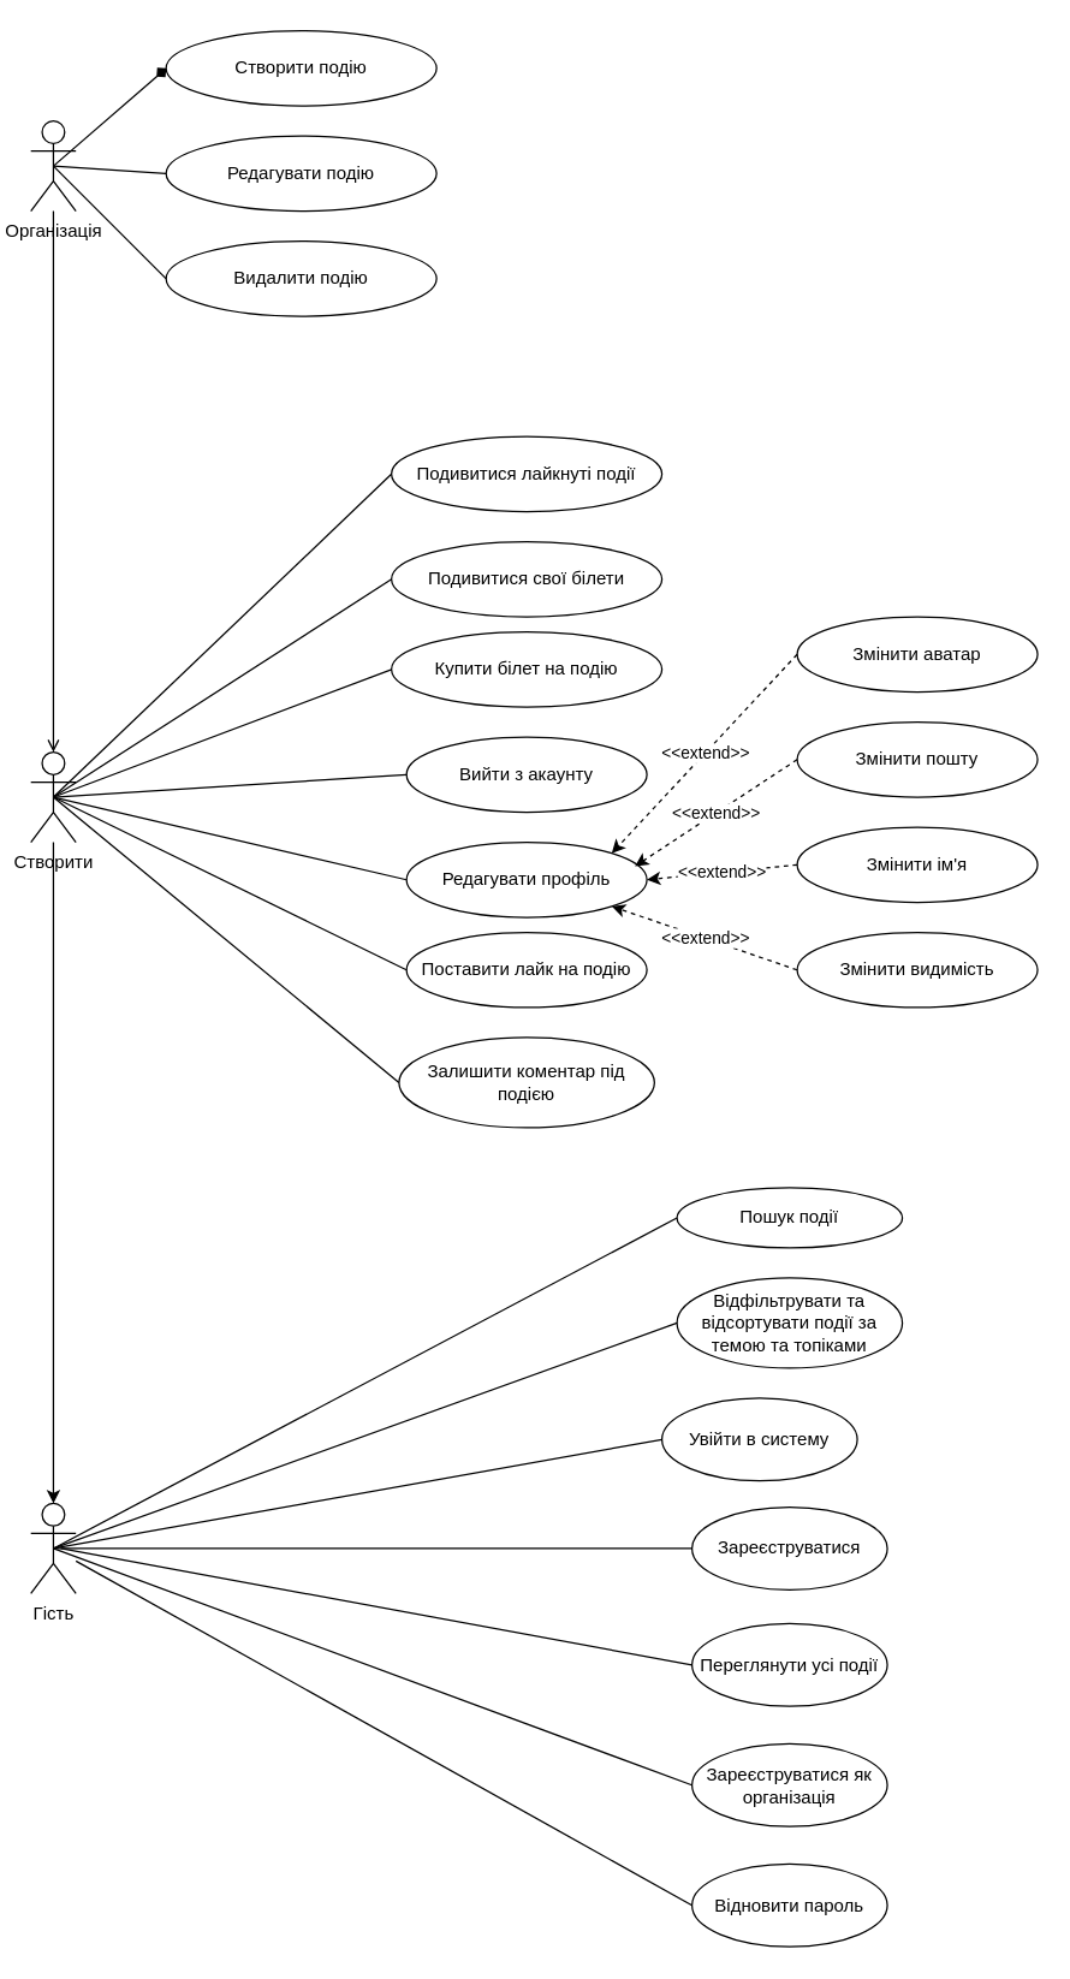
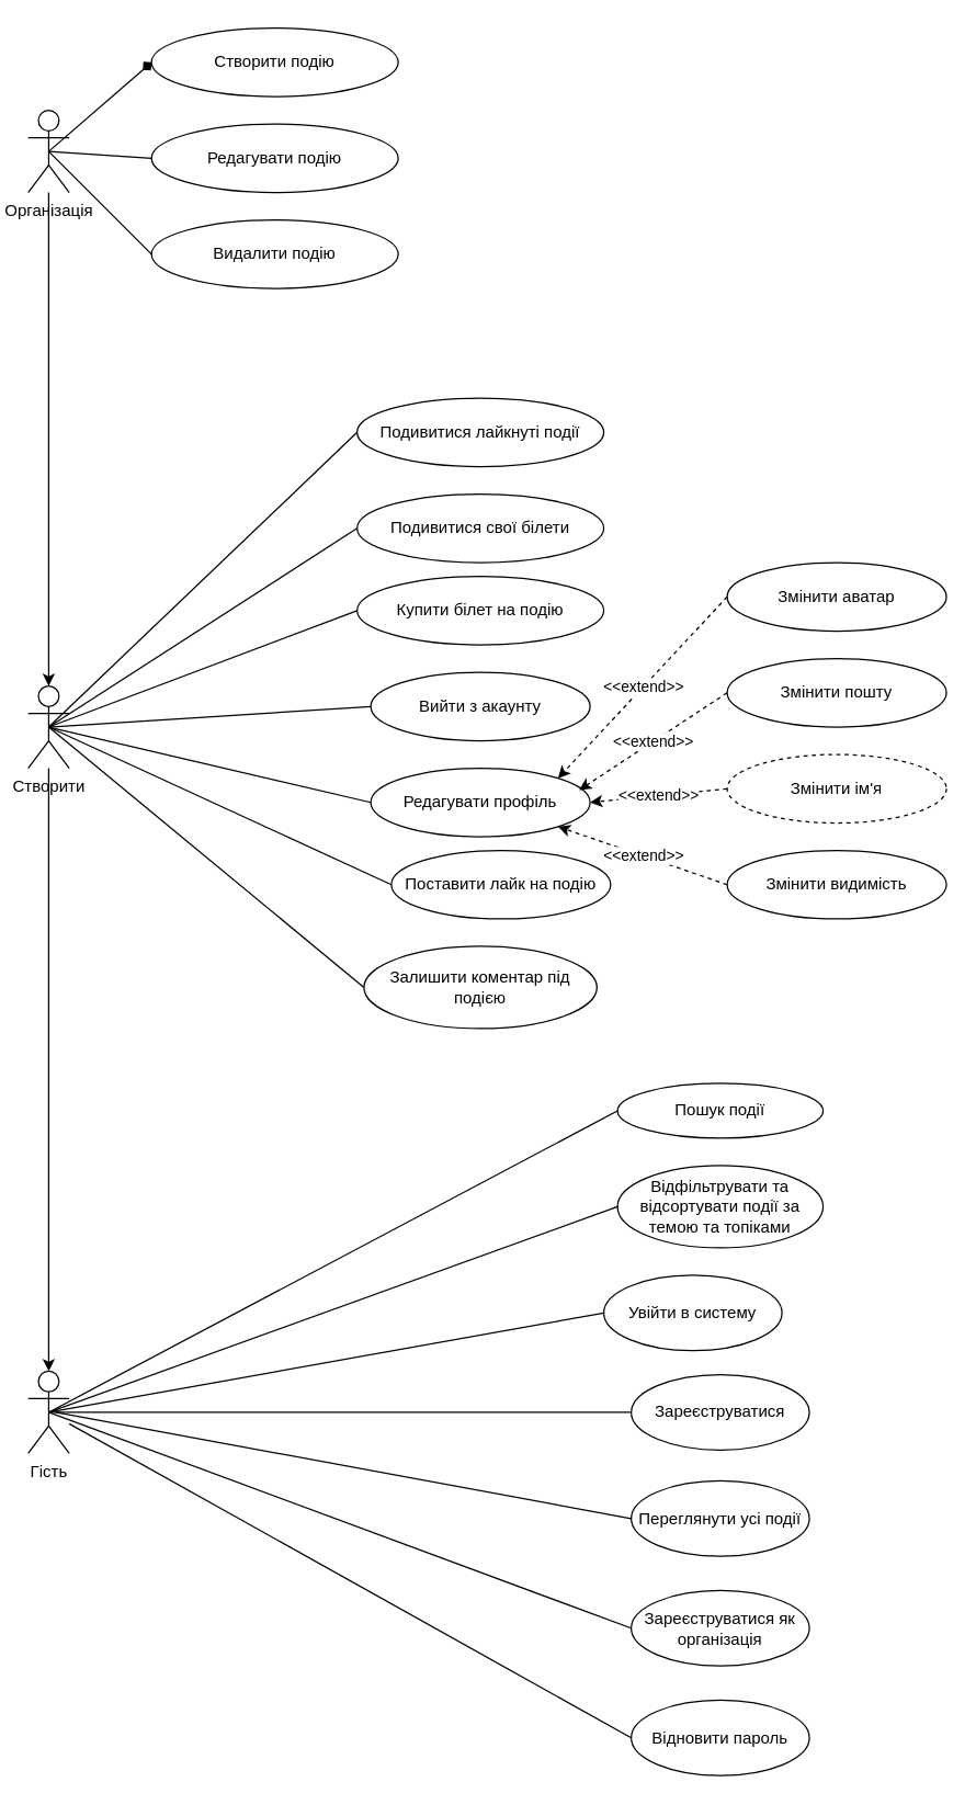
  <mxCell id="0" />
  <mxCell id="1" parent="0" />
  <mxCell id="2" value="Гість" style="shape=umlActor;verticalLabelPosition=bottom;verticalAlign=top;html=1;outlineConnect=0;" vertex="1" parent="1"><mxGeometry x="20" y="1000" width="30" height="60" as="geometry" /></mxCell>
  <mxCell id="3" value="Створити" style="shape=umlActor;verticalLabelPosition=bottom;verticalAlign=top;html=1;outlineConnect=0;" vertex="1" parent="1"><mxGeometry x="20" y="500" width="30" height="60" as="geometry" /></mxCell>
  <mxCell id="4" style="edgeStyle=orthogonalEdgeStyle;rounded=0;orthogonalLoop=1;jettySize=auto;html=1;entryX=0.5;entryY=0;entryDx=0;entryDy=0;entryPerimeter=0;" edge="1" parent="1" source="3" target="2"><mxGeometry relative="1" as="geometry" /></mxCell>
  <mxCell id="5" value="Увійти в систему" style="ellipse;whiteSpace=wrap;html=1;" vertex="1" parent="1"><mxGeometry x="440" y="930" width="130" height="55" as="geometry" /></mxCell>
  <mxCell id="6" value="Відновити пароль" style="ellipse;whiteSpace=wrap;html=1;" vertex="1" parent="1"><mxGeometry x="460" y="1240" width="130" height="55" as="geometry" /></mxCell>
  <mxCell id="7" value="Зареєструватися" style="ellipse;whiteSpace=wrap;html=1;" vertex="1" parent="1"><mxGeometry x="460" y="1002.5" width="130" height="55" as="geometry" /></mxCell>
  <mxCell id="8" value="Зареєструватися як організація" style="ellipse;whiteSpace=wrap;html=1;" vertex="1" parent="1"><mxGeometry x="460" y="1160" width="130" height="55" as="geometry" /></mxCell>
  <mxCell id="9" value="Переглянути усі події" style="ellipse;whiteSpace=wrap;html=1;" vertex="1" parent="1"><mxGeometry x="460" y="1080" width="130" height="55" as="geometry" /></mxCell>
  <mxCell id="10" value="Відфільтрувати та відсортувати події за темою та топіками" style="ellipse;whiteSpace=wrap;html=1;" vertex="1" parent="1"><mxGeometry x="450" y="850" width="150" height="60" as="geometry" /></mxCell>
  <mxCell id="11" value="Пошук події" style="ellipse;whiteSpace=wrap;html=1;" vertex="1" parent="1"><mxGeometry x="450" y="790" width="150" height="40" as="geometry" /></mxCell>
  <mxCell id="12" value="Організація" style="shape=umlActor;verticalLabelPosition=bottom;verticalAlign=top;html=1;outlineConnect=0;" vertex="1" parent="1"><mxGeometry x="20" y="80" width="30" height="60" as="geometry" /></mxCell>
- <mxCell id="13" style="edgeStyle=orthogonalEdgeStyle;rounded=0;orthogonalLoop=1;jettySize=auto;html=1;entryX=0.5;entryY=0;entryDx=0;entryDy=0;entryPerimeter=0;endArrow=open;" edge="1" parent="1" source="12" target="3"><mxGeometry relative="1" as="geometry"><mxPoint x="35" y="340" as="sourcePoint" /></mxGeometry></mxCell>
- <mxCell id="14" value="Поставити лайк на подію" style="ellipse;whiteSpace=wrap;html=1;" vertex="1" parent="1"><mxGeometry x="270" y="620" width="160" height="50" as="geometry" /></mxCell>
+ <mxCell id="13" style="edgeStyle=orthogonalEdgeStyle;rounded=0;orthogonalLoop=1;jettySize=auto;html=1;entryX=0.5;entryY=0;entryDx=0;entryDy=0;entryPerimeter=0;" edge="1" parent="1" source="12" target="3"><mxGeometry relative="1" as="geometry"><mxPoint x="35" y="340" as="sourcePoint" /></mxGeometry></mxCell>
+ <mxCell id="14" value="Поставити лайк на подію" style="ellipse;whiteSpace=wrap;html=1;" vertex="1" parent="1"><mxGeometry x="285" y="620" width="160" height="50" as="geometry" /></mxCell>
  <mxCell id="15" value="Залишити коментар під подією" style="ellipse;whiteSpace=wrap;html=1;" vertex="1" parent="1"><mxGeometry x="265" y="690" width="170" height="60" as="geometry" /></mxCell>
  <mxCell id="16" value="Редагувати профіль" style="ellipse;whiteSpace=wrap;html=1;" vertex="1" parent="1"><mxGeometry x="270" y="560" width="160" height="50" as="geometry" /></mxCell>
  <mxCell id="17" value="Змінити пошту" style="ellipse;whiteSpace=wrap;html=1;" vertex="1" parent="1"><mxGeometry x="530" y="480" width="160" height="50" as="geometry" /></mxCell>
- <mxCell id="18" value="Змінити ім'я" style="ellipse;whiteSpace=wrap;html=1;" vertex="1" parent="1"><mxGeometry x="530" y="550" width="160" height="50" as="geometry" /></mxCell>
+ <mxCell id="18" value="Змінити ім'я" style="ellipse;whiteSpace=wrap;html=1;dashed=1;" vertex="1" parent="1"><mxGeometry x="530" y="550" width="160" height="50" as="geometry" /></mxCell>
  <mxCell id="19" value="Змінити видимість" style="ellipse;whiteSpace=wrap;html=1;" vertex="1" parent="1"><mxGeometry x="530" y="620" width="160" height="50" as="geometry" /></mxCell>
  <mxCell id="20" value="Змінити аватар" style="ellipse;whiteSpace=wrap;html=1;" vertex="1" parent="1"><mxGeometry x="530" y="410" width="160" height="50" as="geometry" /></mxCell>
  <mxCell id="21" value="Вийти з акаунту" style="ellipse;whiteSpace=wrap;html=1;" vertex="1" parent="1"><mxGeometry x="270" y="490" width="160" height="50" as="geometry" /></mxCell>
  <mxCell id="22" value="Купити білет на подію" style="ellipse;whiteSpace=wrap;html=1;" vertex="1" parent="1"><mxGeometry x="260" y="420" width="180" height="50" as="geometry" /></mxCell>
  <mxCell id="23" value="Подивитися свої білети" style="ellipse;whiteSpace=wrap;html=1;" vertex="1" parent="1"><mxGeometry x="260" y="360" width="180" height="50" as="geometry" /></mxCell>
  <mxCell id="24" value="Подивитися лайкнуті події" style="ellipse;whiteSpace=wrap;html=1;" vertex="1" parent="1"><mxGeometry x="260" y="290" width="180" height="50" as="geometry" /></mxCell>
  <mxCell id="25" value="Створити подію" style="ellipse;whiteSpace=wrap;html=1;" vertex="1" parent="1"><mxGeometry x="110" y="20" width="180" height="50" as="geometry" /></mxCell>
  <mxCell id="26" value="Редагувати подію" style="ellipse;whiteSpace=wrap;html=1;" vertex="1" parent="1"><mxGeometry x="110" y="90" width="180" height="50" as="geometry" /></mxCell>
  <mxCell id="27" value="Видалити подію" style="ellipse;whiteSpace=wrap;html=1;" vertex="1" parent="1"><mxGeometry x="110" y="160" width="180" height="50" as="geometry" /></mxCell>
  <mxCell id="28" value="" style="endArrow=none;html=1;rounded=0;exitX=0.5;exitY=0.5;exitDx=0;exitDy=0;exitPerimeter=0;entryX=0;entryY=0.5;entryDx=0;entryDy=0;" edge="1" parent="1" source="2" target="11"><mxGeometry relative="1" as="geometry"><mxPoint x="50" y="1029.5" as="sourcePoint" /><mxPoint x="210" y="1029.5" as="targetPoint" /></mxGeometry></mxCell>
  <mxCell id="29" value="" style="endArrow=none;html=1;rounded=0;exitX=0.5;exitY=0.5;exitDx=0;exitDy=0;exitPerimeter=0;entryX=0;entryY=0.5;entryDx=0;entryDy=0;" edge="1" parent="1" source="2" target="10"><mxGeometry relative="1" as="geometry"><mxPoint x="45" y="1040" as="sourcePoint" /><mxPoint x="460" y="820" as="targetPoint" /></mxGeometry></mxCell>
  <mxCell id="30" value="" style="endArrow=none;html=1;rounded=0;exitX=0.5;exitY=0.5;exitDx=0;exitDy=0;exitPerimeter=0;entryX=0;entryY=0.5;entryDx=0;entryDy=0;" edge="1" parent="1" source="2" target="5"><mxGeometry relative="1" as="geometry"><mxPoint x="45" y="1040" as="sourcePoint" /><mxPoint x="460" y="890" as="targetPoint" /></mxGeometry></mxCell>
  <mxCell id="31" value="" style="endArrow=none;html=1;rounded=0;exitX=0.5;exitY=0.5;exitDx=0;exitDy=0;exitPerimeter=0;entryX=0;entryY=0.5;entryDx=0;entryDy=0;" edge="1" parent="1" source="2" target="7"><mxGeometry relative="1" as="geometry"><mxPoint x="55" y="1050" as="sourcePoint" /><mxPoint x="470" y="900" as="targetPoint" /></mxGeometry></mxCell>
  <mxCell id="32" value="" style="endArrow=none;html=1;rounded=0;entryX=0;entryY=0.5;entryDx=0;entryDy=0;" edge="1" parent="1" target="9"><mxGeometry relative="1" as="geometry"><mxPoint x="40" y="1030" as="sourcePoint" /><mxPoint x="470" y="1040" as="targetPoint" /></mxGeometry></mxCell>
  <mxCell id="33" value="" style="endArrow=none;html=1;rounded=0;entryX=0;entryY=0.5;entryDx=0;entryDy=0;exitX=0.5;exitY=0.5;exitDx=0;exitDy=0;exitPerimeter=0;" edge="1" parent="1" source="2" target="8"><mxGeometry relative="1" as="geometry"><mxPoint x="50" y="1040" as="sourcePoint" /><mxPoint x="470" y="1118" as="targetPoint" /></mxGeometry></mxCell>
  <mxCell id="34" value="" style="endArrow=none;html=1;rounded=0;entryX=0;entryY=0.5;entryDx=0;entryDy=0;" edge="1" parent="1" source="2" target="6"><mxGeometry relative="1" as="geometry"><mxPoint x="45" y="1040" as="sourcePoint" /><mxPoint x="470" y="1198" as="targetPoint" /></mxGeometry></mxCell>
  <mxCell id="35" value="" style="endArrow=none;html=1;rounded=0;entryX=0;entryY=0.5;entryDx=0;entryDy=0;exitX=0.5;exitY=0.5;exitDx=0;exitDy=0;exitPerimeter=0;" edge="1" parent="1" source="3" target="15"><mxGeometry relative="1" as="geometry"><mxPoint x="60" y="1048" as="sourcePoint" /><mxPoint x="470" y="1278" as="targetPoint" /></mxGeometry></mxCell>
  <mxCell id="36" value="" style="endArrow=none;html=1;rounded=0;entryX=0;entryY=0.5;entryDx=0;entryDy=0;exitX=0.5;exitY=0.5;exitDx=0;exitDy=0;exitPerimeter=0;" edge="1" parent="1" source="3" target="14"><mxGeometry relative="1" as="geometry"><mxPoint x="45" y="540" as="sourcePoint" /><mxPoint x="275" y="730" as="targetPoint" /></mxGeometry></mxCell>
  <mxCell id="37" value="" style="endArrow=none;html=1;rounded=0;entryX=0;entryY=0.5;entryDx=0;entryDy=0;exitX=0.5;exitY=0.5;exitDx=0;exitDy=0;exitPerimeter=0;" edge="1" parent="1" source="3" target="16"><mxGeometry relative="1" as="geometry"><mxPoint x="45" y="540" as="sourcePoint" /><mxPoint x="280" y="655" as="targetPoint" /></mxGeometry></mxCell>
  <mxCell id="38" value="" style="endArrow=none;html=1;rounded=0;entryX=0;entryY=0.5;entryDx=0;entryDy=0;exitX=0.5;exitY=0.5;exitDx=0;exitDy=0;exitPerimeter=0;" edge="1" parent="1" source="3" target="21"><mxGeometry relative="1" as="geometry"><mxPoint x="45" y="540" as="sourcePoint" /><mxPoint x="280" y="595" as="targetPoint" /></mxGeometry></mxCell>
  <mxCell id="39" value="" style="endArrow=none;html=1;rounded=0;entryX=0;entryY=0.5;entryDx=0;entryDy=0;exitX=0.5;exitY=0.5;exitDx=0;exitDy=0;exitPerimeter=0;" edge="1" parent="1" source="3" target="22"><mxGeometry relative="1" as="geometry"><mxPoint x="45" y="540" as="sourcePoint" /><mxPoint x="280" y="525" as="targetPoint" /></mxGeometry></mxCell>
  <mxCell id="40" value="" style="endArrow=none;html=1;rounded=0;entryX=0;entryY=0.5;entryDx=0;entryDy=0;exitX=0.5;exitY=0.5;exitDx=0;exitDy=0;exitPerimeter=0;" edge="1" parent="1" source="3" target="23"><mxGeometry relative="1" as="geometry"><mxPoint x="45" y="540" as="sourcePoint" /><mxPoint x="270" y="455" as="targetPoint" /></mxGeometry></mxCell>
  <mxCell id="41" value="" style="endArrow=none;html=1;rounded=0;entryX=0;entryY=0.5;entryDx=0;entryDy=0;exitX=0.5;exitY=0.5;exitDx=0;exitDy=0;exitPerimeter=0;" edge="1" parent="1" source="3" target="24"><mxGeometry relative="1" as="geometry"><mxPoint x="45" y="540" as="sourcePoint" /><mxPoint x="270" y="395" as="targetPoint" /></mxGeometry></mxCell>
  <mxCell id="42" value="&amp;lt;&amp;lt;extend&amp;gt;&amp;gt;" style="endArrow=classic;html=1;rounded=0;dashed=1;entryX=1;entryY=0;entryDx=0;entryDy=0;exitX=0;exitY=0.5;exitDx=0;exitDy=0;" edge="1" parent="1" source="20" target="16"><mxGeometry width="50" height="50" relative="1" as="geometry"><mxPoint x="370" y="610" as="sourcePoint" /><mxPoint x="420" y="560" as="targetPoint" /></mxGeometry></mxCell>
  <mxCell id="43" value="&amp;lt;&amp;lt;extend&amp;gt;&amp;gt;" style="endArrow=classic;html=1;rounded=0;dashed=1;entryX=0.95;entryY=0.32;entryDx=0;entryDy=0;exitX=0;exitY=0.5;exitDx=0;exitDy=0;entryPerimeter=0;" edge="1" parent="1" source="17" target="16"><mxGeometry width="50" height="50" relative="1" as="geometry"><mxPoint x="540" y="445" as="sourcePoint" /><mxPoint x="440" y="595" as="targetPoint" /></mxGeometry></mxCell>
  <mxCell id="44" value="&amp;lt;&amp;lt;extend&amp;gt;&amp;gt;" style="endArrow=classic;html=1;rounded=0;dashed=1;exitX=0;exitY=0.5;exitDx=0;exitDy=0;entryX=1;entryY=0.5;entryDx=0;entryDy=0;" edge="1" parent="1" source="18" target="16"><mxGeometry width="50" height="50" relative="1" as="geometry"><mxPoint x="540" y="515" as="sourcePoint" /><mxPoint x="430" y="580" as="targetPoint" /></mxGeometry></mxCell>
  <mxCell id="45" value="&amp;lt;&amp;lt;extend&amp;gt;&amp;gt;" style="endArrow=classic;html=1;rounded=0;dashed=1;exitX=0;exitY=0.5;exitDx=0;exitDy=0;entryX=1;entryY=1;entryDx=0;entryDy=0;" edge="1" parent="1" source="19" target="16"><mxGeometry width="50" height="50" relative="1" as="geometry"><mxPoint x="540" y="585" as="sourcePoint" /><mxPoint x="440" y="590" as="targetPoint" /></mxGeometry></mxCell>
  <mxCell id="46" value="" style="endArrow=none;html=1;rounded=0;entryX=0;entryY=0.5;entryDx=0;entryDy=0;exitX=0.5;exitY=0.5;exitDx=0;exitDy=0;exitPerimeter=0;" edge="1" parent="1" source="12" target="27"><mxGeometry relative="1" as="geometry"><mxPoint x="45" y="540" as="sourcePoint" /><mxPoint x="270" y="325" as="targetPoint" /></mxGeometry></mxCell>
  <mxCell id="47" value="" style="endArrow=none;html=1;rounded=0;entryX=0;entryY=0.5;entryDx=0;entryDy=0;exitX=0.5;exitY=0.5;exitDx=0;exitDy=0;exitPerimeter=0;" edge="1" parent="1" source="12" target="26"><mxGeometry relative="1" as="geometry"><mxPoint x="45" y="120" as="sourcePoint" /><mxPoint x="120" y="195" as="targetPoint" /></mxGeometry></mxCell>
  <mxCell id="48" value="" style="endArrow=diamond;html=1;rounded=0;entryX=0;entryY=0.5;entryDx=0;entryDy=0;exitX=0.5;exitY=0.5;exitDx=0;exitDy=0;exitPerimeter=0;" edge="1" parent="1" source="12" target="25"><mxGeometry relative="1" as="geometry"><mxPoint x="45" y="120" as="sourcePoint" /><mxPoint x="120" y="125" as="targetPoint" /></mxGeometry></mxCell>
